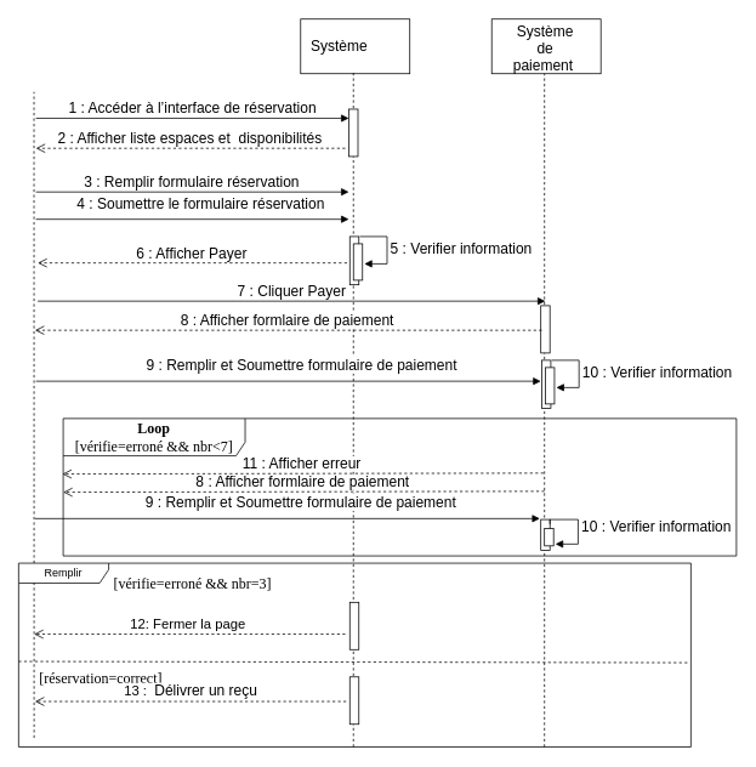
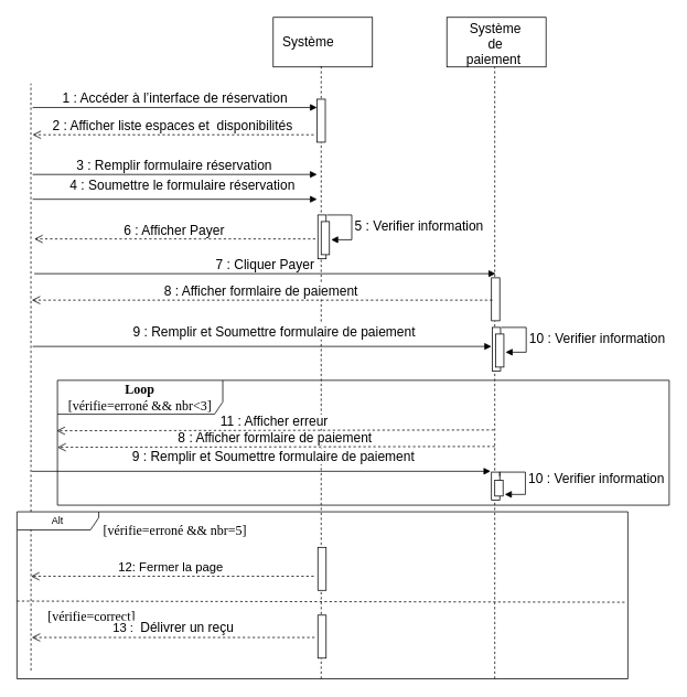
  <mxCell id="0" />
  <mxCell id="1" parent="0" />
  <mxCell id="2" value="" style="endArrow=none;dashed=1;html=1;rounded=0;" parent="1" edge="1"><mxGeometry width="50" height="50" relative="1" as="geometry"><mxPoint x="37" y="810" as="sourcePoint" /><mxPoint x="36.89" y="100" as="targetPoint" /></mxGeometry></mxCell>
  <mxCell id="3" value="" style="rounded=0;whiteSpace=wrap;html=1;" parent="1" vertex="1"><mxGeometry x="330" y="20" width="120" height="60" as="geometry" /></mxCell>
  <mxCell id="4" value="&lt;span style=&quot;font-size:12.0pt;line-height:107%;&lt;br/&gt;font-family:&amp;quot;Times New Roman&amp;quot;,serif;mso-fareast-font-family:Calibri;mso-fareast-theme-font:&lt;br/&gt;minor-latin;mso-ansi-language:FR;mso-fareast-language:EN-US;mso-bidi-language:&lt;br/&gt;AR-SA&quot;&gt;Système&amp;nbsp;&amp;nbsp;&lt;/span&gt;" style="text;html=1;align=center;verticalAlign=middle;whiteSpace=wrap;rounded=0;" parent="1" vertex="1"><mxGeometry x="347" y="35" width="60" height="30" as="geometry" /></mxCell>
  <mxCell id="5" value="" style="endArrow=none;dashed=1;html=1;rounded=0;" parent="1" edge="1"><mxGeometry width="50" height="50" relative="1" as="geometry"><mxPoint x="388" y="820" as="sourcePoint" /><mxPoint x="388" y="79" as="targetPoint" /></mxGeometry></mxCell>
  <mxCell id="6" value="" style="html=1;points=[[0,0,0,0,5],[0,1,0,0,-5],[1,0,0,0,5],[1,1,0,0,-5]];perimeter=orthogonalPerimeter;outlineConnect=0;targetShapes=umlLifeline;portConstraint=eastwest;newEdgeStyle={&quot;curved&quot;:0,&quot;rounded&quot;:0};" parent="1" vertex="1"><mxGeometry x="383" y="119" width="10" height="52" as="geometry" /></mxCell>
  <mxCell id="7" value="&lt;span style=&quot;font-size:12.0pt;line-height:107%;&lt;br/&gt;font-family:&amp;quot;Times New Roman&amp;quot;,serif;mso-fareast-font-family:Calibri;mso-fareast-theme-font:&lt;br/&gt;minor-latin;mso-ansi-language:FR;mso-fareast-language:EN-US;mso-bidi-language:&lt;br/&gt;AR-SA&quot;&gt;1 : Accéder à l’interface de réservation&lt;/span&gt;" style="html=1;verticalAlign=bottom;endArrow=block;curved=0;rounded=0;" parent="1" edge="1"><mxGeometry width="80" relative="1" as="geometry"><mxPoint x="39" y="129" as="sourcePoint" /><mxPoint x="383" y="129" as="targetPoint" /></mxGeometry></mxCell>
  <mxCell id="8" value="&lt;span style=&quot;font-size:12.0pt;line-height:107%;&lt;br/&gt;font-family:&amp;quot;Times New Roman&amp;quot;,serif;mso-fareast-font-family:Calibri;mso-fareast-theme-font:&lt;br/&gt;minor-latin;mso-ansi-language:FR;mso-fareast-language:EN-US;mso-bidi-language:&lt;br/&gt;AR-SA&quot;&gt;2 : Afficher liste espaces et&amp;nbsp; disponibilités&lt;/span&gt;" style="html=1;verticalAlign=bottom;endArrow=open;dashed=1;endSize=8;curved=0;rounded=0;" parent="1" edge="1"><mxGeometry x="0.004" relative="1" as="geometry"><mxPoint x="379" y="162" as="sourcePoint" /><mxPoint x="39" y="162" as="targetPoint" /><mxPoint as="offset" /></mxGeometry></mxCell>
  <mxCell id="9" value="&lt;span style=&quot;line-height: 107%;&quot;&gt;&lt;font style=&quot;font-size: 16px;&quot;&gt;4 : Soumettre le formulaire&amp;nbsp;&lt;/font&gt;&lt;/span&gt;&lt;span style=&quot;font-size:12.0pt;line-height:107%;&lt;br/&gt;font-family:&amp;quot;Times New Roman&amp;quot;,serif;mso-fareast-font-family:Calibri;mso-fareast-theme-font:&lt;br/&gt;minor-latin;mso-ansi-language:FR;mso-fareast-language:EN-US;mso-bidi-language:&lt;br/&gt;AR-SA&quot;&gt;réservation&lt;/span&gt;" style="html=1;verticalAlign=bottom;endArrow=block;curved=0;rounded=0;" parent="1" edge="1"><mxGeometry x="0.052" y="6" width="80" relative="1" as="geometry"><mxPoint x="39" y="240" as="sourcePoint" /><mxPoint x="383" y="240" as="targetPoint" /><mxPoint as="offset" /></mxGeometry></mxCell>
  <mxCell id="10" value="&lt;span style=&quot;line-height: 107%;&quot;&gt;&lt;font style=&quot;font-size: 16px;&quot;&gt;3 : Remplir formulaire&amp;nbsp;&lt;/font&gt;&lt;/span&gt;&lt;span style=&quot;font-size:12.0pt;line-height:107%;&lt;br/&gt;font-family:&amp;quot;Times New Roman&amp;quot;,serif;mso-fareast-font-family:Calibri;mso-fareast-theme-font:&lt;br/&gt;minor-latin;mso-ansi-language:FR;mso-fareast-language:EN-US;mso-bidi-language:&lt;br/&gt;AR-SA&quot;&gt;réservation&lt;/span&gt;" style="html=1;verticalAlign=bottom;endArrow=block;curved=0;rounded=0;" parent="1" edge="1"><mxGeometry x="-0.003" width="80" relative="1" as="geometry"><mxPoint x="39" y="210" as="sourcePoint" /><mxPoint x="383" y="210" as="targetPoint" /><mxPoint as="offset" /></mxGeometry></mxCell>
  <mxCell id="11" value="" style="endArrow=none;dashed=1;html=1;rounded=0;" parent="1" edge="1"><mxGeometry width="50" height="50" relative="1" as="geometry"><mxPoint x="598" y="820" as="sourcePoint" /><mxPoint x="598" y="79" as="targetPoint" /></mxGeometry></mxCell>
  <mxCell id="12" value="" style="rounded=0;whiteSpace=wrap;html=1;" parent="1" vertex="1"><mxGeometry x="540" y="20" width="120" height="60" as="geometry" /></mxCell>
  <mxCell id="13" value="&lt;span style=&quot;font-size: 16px;&quot;&gt;Système de paiement&amp;nbsp;&lt;/span&gt;" style="text;html=1;align=center;verticalAlign=middle;whiteSpace=wrap;rounded=0;" parent="1" vertex="1"><mxGeometry x="569" y="37" width="60" height="30" as="geometry" /></mxCell>
  <mxCell id="14" value="" style="endArrow=none;dashed=1;html=1;rounded=0;entryX=1.002;entryY=0.591;entryDx=0;entryDy=0;entryPerimeter=0;" parent="1" edge="1"><mxGeometry width="50" height="50" relative="1" as="geometry"><mxPoint x="20" y="726" as="sourcePoint" /><mxPoint x="757.478" y="727.382" as="targetPoint" /></mxGeometry></mxCell>
  <mxCell id="15" value="" style="html=1;points=[[0,0,0,0,5],[0,1,0,0,-5],[1,0,0,0,5],[1,1,0,0,-5]];perimeter=orthogonalPerimeter;outlineConnect=0;targetShapes=umlLifeline;portConstraint=eastwest;newEdgeStyle={&quot;curved&quot;:0,&quot;rounded&quot;:0};" parent="1" vertex="1"><mxGeometry x="384" y="259" width="10" height="53" as="geometry" /></mxCell>
  <mxCell id="16" value="" style="html=1;points=[[0,0,0,0,5],[0,1,0,0,-5],[1,0,0,0,5],[1,1,0,0,-5]];perimeter=orthogonalPerimeter;outlineConnect=0;targetShapes=umlLifeline;portConstraint=eastwest;newEdgeStyle={&quot;curved&quot;:0,&quot;rounded&quot;:0};" parent="1" vertex="1"><mxGeometry x="388" y="267" width="10" height="40" as="geometry" /></mxCell>
  <mxCell id="17" value="&lt;font style=&quot;font-size: 16px;&quot;&gt;5 : Verifier information&lt;/font&gt;" style="html=1;align=left;spacingLeft=2;endArrow=block;rounded=0;edgeStyle=orthogonalEdgeStyle;curved=0;rounded=0;" parent="1" edge="1"><mxGeometry relative="1" as="geometry"><mxPoint x="395" y="259" as="sourcePoint" /><Array as="points"><mxPoint x="425" y="289" /></Array><mxPoint x="400" y="289" as="targetPoint" /></mxGeometry></mxCell>
  <mxCell id="18" value="&lt;span style=&quot;font-size:12.0pt;line-height:107%;&lt;br/&gt;font-family:&amp;quot;Times New Roman&amp;quot;,serif;mso-fareast-font-family:Calibri;mso-fareast-theme-font:&lt;br/&gt;minor-latin;mso-ansi-language:FR;mso-fareast-language:EN-US;mso-bidi-language:&lt;br/&gt;AR-SA&quot;&gt;6 : Afficher Payer&lt;/span&gt;" style="html=1;verticalAlign=bottom;endArrow=open;dashed=1;endSize=8;curved=0;rounded=0;" parent="1" edge="1"><mxGeometry x="0.004" relative="1" as="geometry"><mxPoint x="381" y="288" as="sourcePoint" /><mxPoint x="41" y="288" as="targetPoint" /><mxPoint as="offset" /></mxGeometry></mxCell>
  <mxCell id="19" value="&lt;span style=&quot;font-size:12.0pt;line-height:107%;&lt;br/&gt;font-family:&amp;quot;Times New Roman&amp;quot;,serif;mso-fareast-font-family:Calibri;mso-fareast-theme-font:&lt;br/&gt;minor-latin;mso-ansi-language:FR;mso-fareast-language:EN-US;mso-bidi-language:&lt;br/&gt;AR-SA&quot;&gt;7 : Cliquer Payer&lt;/span&gt;" style="html=1;verticalAlign=bottom;endArrow=block;curved=0;rounded=0;" parent="1" edge="1"><mxGeometry width="80" relative="1" as="geometry"><mxPoint x="41" y="330" as="sourcePoint" /><mxPoint x="599" y="330" as="targetPoint" /></mxGeometry></mxCell>
  <mxCell id="20" value="" style="html=1;points=[[0,0,0,0,5],[0,1,0,0,-5],[1,0,0,0,5],[1,1,0,0,-5]];perimeter=orthogonalPerimeter;outlineConnect=0;targetShapes=umlLifeline;portConstraint=eastwest;newEdgeStyle={&quot;curved&quot;:0,&quot;rounded&quot;:0};" parent="1" vertex="1"><mxGeometry x="594" y="335" width="10" height="52" as="geometry" /></mxCell>
  <mxCell id="21" value="&lt;span style=&quot;font-size:12.0pt;line-height:107%;&lt;br/&gt;font-family:&amp;quot;Times New Roman&amp;quot;,serif;mso-fareast-font-family:Calibri;mso-fareast-theme-font:&lt;br/&gt;minor-latin;mso-ansi-language:FR;mso-fareast-language:EN-US;mso-bidi-language:&lt;br/&gt;AR-SA&quot;&gt;8 : Afficher formlaire de paiement&lt;/span&gt;" style="html=1;verticalAlign=bottom;endArrow=open;dashed=1;endSize=8;curved=0;rounded=0;" parent="1" edge="1"><mxGeometry x="0.004" relative="1" as="geometry"><mxPoint x="595" y="362" as="sourcePoint" /><mxPoint x="38" y="362" as="targetPoint" /><mxPoint as="offset" /></mxGeometry></mxCell>
  <mxCell id="22" value="&lt;span style=&quot;font-size: 16px;&quot;&gt;9 : Remplir et Soumettre formulaire de paiement&lt;/span&gt;" style="html=1;verticalAlign=bottom;endArrow=block;curved=0;rounded=0;" parent="1" edge="1"><mxGeometry x="0.052" y="6" width="80" relative="1" as="geometry"><mxPoint x="39" y="418" as="sourcePoint" /><mxPoint x="594" y="418" as="targetPoint" /><mxPoint as="offset" /></mxGeometry></mxCell>
  <mxCell id="23" value="" style="html=1;points=[[0,0,0,0,5],[0,1,0,0,-5],[1,0,0,0,5],[1,1,0,0,-5]];perimeter=orthogonalPerimeter;outlineConnect=0;targetShapes=umlLifeline;portConstraint=eastwest;newEdgeStyle={&quot;curved&quot;:0,&quot;rounded&quot;:0};" parent="1" vertex="1"><mxGeometry x="595" y="395" width="10" height="53" as="geometry" /></mxCell>
  <mxCell id="24" value="" style="html=1;points=[[0,0,0,0,5],[0,1,0,0,-5],[1,0,0,0,5],[1,1,0,0,-5]];perimeter=orthogonalPerimeter;outlineConnect=0;targetShapes=umlLifeline;portConstraint=eastwest;newEdgeStyle={&quot;curved&quot;:0,&quot;rounded&quot;:0};" parent="1" vertex="1"><mxGeometry x="599" y="403" width="10" height="40" as="geometry" /></mxCell>
  <mxCell id="25" value="&lt;font style=&quot;font-size: 16px;&quot;&gt;10 : Verifier information&lt;/font&gt;" style="html=1;align=left;spacingLeft=2;endArrow=block;rounded=0;edgeStyle=orthogonalEdgeStyle;curved=0;rounded=0;" parent="1" edge="1"><mxGeometry relative="1" as="geometry"><mxPoint x="606" y="395" as="sourcePoint" /><Array as="points"><mxPoint x="636" y="425" /></Array><mxPoint x="611" y="425" as="targetPoint" /></mxGeometry></mxCell>
- <mxCell id="26" value="&lt;span style=&quot;font-family: &amp;quot;Times New Roman&amp;quot;, serif; font-size: 12pt; text-align: justify; background-color: transparent; color: light-dark(rgb(0, 0, 0), rgb(255, 255, 255));&quot;&gt;&lt;b&gt;Loop&lt;/b&gt;&lt;br&gt;[vérifie=erroné &amp;amp;&amp;amp; nbr&amp;lt;7]&lt;/span&gt;" style="shape=umlFrame;whiteSpace=wrap;html=1;pointerEvents=0;width=200;height=41;" parent="1" vertex="1"><mxGeometry x="69" y="459" width="740" height="151" as="geometry" /></mxCell>
+ <mxCell id="26" value="&lt;span style=&quot;font-family: &amp;quot;Times New Roman&amp;quot;, serif; font-size: 12pt; text-align: justify; background-color: transparent; color: light-dark(rgb(0, 0, 0), rgb(255, 255, 255));&quot;&gt;&lt;b&gt;Loop&lt;/b&gt;&lt;br&gt;[vérifie=erroné &amp;amp;&amp;amp; nbr&amp;lt;3]&lt;/span&gt;" style="shape=umlFrame;whiteSpace=wrap;html=1;pointerEvents=0;width=200;height=41;" parent="1" vertex="1"><mxGeometry x="69" y="459" width="740" height="151" as="geometry" /></mxCell>
  <mxCell id="27" value="&lt;span style=&quot;font-size: 16px;&quot;&gt;9 : Remplir et Soumettre formulaire de paiement&lt;/span&gt;" style="html=1;verticalAlign=bottom;endArrow=block;curved=0;rounded=0;" parent="1" edge="1"><mxGeometry x="0.052" y="6" width="80" relative="1" as="geometry"><mxPoint x="38" y="569" as="sourcePoint" /><mxPoint x="593" y="569" as="targetPoint" /><mxPoint as="offset" /></mxGeometry></mxCell>
  <mxCell id="28" value="" style="html=1;points=[[0,0,0,0,5],[0,1,0,0,-5],[1,0,0,0,5],[1,1,0,0,-5]];perimeter=orthogonalPerimeter;outlineConnect=0;targetShapes=umlLifeline;portConstraint=eastwest;newEdgeStyle={&quot;curved&quot;:0,&quot;rounded&quot;:0};" parent="1" vertex="1"><mxGeometry x="594" y="570" width="10" height="34" as="geometry" /></mxCell>
  <mxCell id="29" value="" style="html=1;points=[[0,0,0,0,5],[0,1,0,0,-5],[1,0,0,0,5],[1,1,0,0,-5]];perimeter=orthogonalPerimeter;outlineConnect=0;targetShapes=umlLifeline;portConstraint=eastwest;newEdgeStyle={&quot;curved&quot;:0,&quot;rounded&quot;:0};" parent="1" vertex="1"><mxGeometry x="598" y="580" width="10" height="19" as="geometry" /></mxCell>
  <mxCell id="30" value="&lt;font style=&quot;font-size: 16px;&quot;&gt;10 : Verifier information&lt;/font&gt;" style="html=1;align=left;spacingLeft=2;endArrow=block;rounded=0;edgeStyle=orthogonalEdgeStyle;curved=0;rounded=0;exitX=1;exitY=0;exitDx=0;exitDy=5;exitPerimeter=0;" parent="1" source="28" edge="1"><mxGeometry relative="1" as="geometry"><mxPoint x="610" y="570" as="sourcePoint" /><Array as="points"><mxPoint x="604" y="570" /><mxPoint x="635" y="570" /><mxPoint x="635" y="597" /></Array><mxPoint x="610" y="597" as="targetPoint" /></mxGeometry></mxCell>
- <mxCell id="31" value="Remplir" style="shape=umlFrame;whiteSpace=wrap;html=1;pointerEvents=0;width=99;height=22;" parent="1" vertex="1"><mxGeometry x="20" y="618" width="739" height="202" as="geometry" /></mxCell>
- <mxCell id="32" value="&lt;p style=&quot;text-align:justify;line-height:150%&quot; class=&quot;MsoNormal&quot;&gt;&lt;span style=&quot;font-size:12.0pt;line-height:150%;font-family:&amp;quot;Times New Roman&amp;quot;,serif&quot;&gt;&amp;nbsp;[vérifie=erroné &amp;amp;&amp;amp; nbr=3]&lt;/span&gt;&lt;/p&gt;" style="text;html=1;align=center;verticalAlign=middle;resizable=0;points=[];autosize=1;strokeColor=none;fillColor=none;" parent="1" vertex="1"><mxGeometry x="109" y="610" width="200" height="60" as="geometry" /></mxCell>
- <mxCell id="33" value="&lt;p style=&quot;text-align:justify;line-height:150%&quot; class=&quot;MsoNormal&quot;&gt;&lt;span style=&quot;font-size:12.0pt;line-height:150%;font-family:&amp;quot;Times New Roman&amp;quot;,serif&quot;&gt;&amp;nbsp;[réservation=correct]&lt;/span&gt;&lt;/p&gt;" style="text;html=1;align=center;verticalAlign=middle;resizable=0;points=[];autosize=1;strokeColor=none;fillColor=none;" parent="1" vertex="1"><mxGeometry x="43" y="714" width="130" height="60" as="geometry" /></mxCell>
+ <mxCell id="31" value="Alt" style="shape=umlFrame;whiteSpace=wrap;html=1;pointerEvents=0;width=99;height=22;" parent="1" vertex="1"><mxGeometry x="20" y="618" width="739" height="202" as="geometry" /></mxCell>
+ <mxCell id="32" value="&lt;p style=&quot;text-align:justify;line-height:150%&quot; class=&quot;MsoNormal&quot;&gt;&lt;span style=&quot;font-size:12.0pt;line-height:150%;font-family:&amp;quot;Times New Roman&amp;quot;,serif&quot;&gt;&amp;nbsp;[vérifie=erroné &amp;amp;&amp;amp; nbr=5]&lt;/span&gt;&lt;/p&gt;" style="text;html=1;align=center;verticalAlign=middle;resizable=0;points=[];autosize=1;strokeColor=none;fillColor=none;" parent="1" vertex="1"><mxGeometry x="109" y="610" width="200" height="60" as="geometry" /></mxCell>
+ <mxCell id="33" value="&lt;p style=&quot;text-align:justify;line-height:150%&quot; class=&quot;MsoNormal&quot;&gt;&lt;span style=&quot;font-size:12.0pt;line-height:150%;font-family:&amp;quot;Times New Roman&amp;quot;,serif&quot;&gt;&amp;nbsp;[vérifie=correct]&lt;/span&gt;&lt;/p&gt;" style="text;html=1;align=center;verticalAlign=middle;resizable=0;points=[];autosize=1;strokeColor=none;fillColor=none;" parent="1" vertex="1"><mxGeometry x="43" y="714" width="130" height="60" as="geometry" /></mxCell>
  <mxCell id="34" value="" style="html=1;points=[[0,0,0,0,5],[0,1,0,0,-5],[1,0,0,0,5],[1,1,0,0,-5]];perimeter=orthogonalPerimeter;outlineConnect=0;targetShapes=umlLifeline;portConstraint=eastwest;newEdgeStyle={&quot;curved&quot;:0,&quot;rounded&quot;:0};" parent="1" vertex="1"><mxGeometry x="384" y="661" width="10" height="52" as="geometry" /></mxCell>
  <mxCell id="35" value="" style="html=1;points=[[0,0,0,0,5],[0,1,0,0,-5],[1,0,0,0,5],[1,1,0,0,-5]];perimeter=orthogonalPerimeter;outlineConnect=0;targetShapes=umlLifeline;portConstraint=eastwest;newEdgeStyle={&quot;curved&quot;:0,&quot;rounded&quot;:0};" parent="1" vertex="1"><mxGeometry x="384" y="743" width="10" height="52" as="geometry" /></mxCell>
  <mxCell id="36" value="&lt;font style=&quot;font-size: 15px;&quot;&gt;12:&amp;nbsp;&lt;span style=&quot;background-color: light-dark(#ffffff, var(--ge-dark-color, #121212)); color: light-dark(rgb(0, 0, 0), rgb(255, 255, 255));&quot;&gt;Fermer la page&amp;nbsp;&lt;/span&gt;&lt;/font&gt;" style="html=1;verticalAlign=bottom;endArrow=open;dashed=1;endSize=8;curved=0;rounded=0;" parent="1" edge="1"><mxGeometry relative="1" as="geometry"><mxPoint x="379" y="696" as="sourcePoint" /><mxPoint x="37" y="696" as="targetPoint" /></mxGeometry></mxCell>
  <mxCell id="37" value="&lt;span style=&quot;font-size: 15px;&quot;&gt;13 :&amp;nbsp;&amp;nbsp;&lt;/span&gt;&lt;span style=&quot;font-size:12.0pt;line-height:107%;&lt;br/&gt;font-family:&amp;quot;Times New Roman&amp;quot;,serif;mso-fareast-font-family:Calibri;mso-fareast-theme-font:&lt;br/&gt;minor-latin;mso-ansi-language:FR;mso-fareast-language:EN-US;mso-bidi-language:&lt;br/&gt;AR-SA&quot;&gt;Délivrer un reçu&lt;/span&gt;" style="html=1;verticalAlign=bottom;endArrow=open;dashed=1;endSize=8;curved=0;rounded=0;" parent="1" edge="1"><mxGeometry relative="1" as="geometry"><mxPoint x="380" y="770" as="sourcePoint" /><mxPoint x="38" y="770" as="targetPoint" /></mxGeometry></mxCell>
  <mxCell id="38" value="&lt;span style=&quot;font-size:12.0pt;line-height:107%;&lt;br/&gt;font-family:&amp;quot;Times New Roman&amp;quot;,serif;mso-fareast-font-family:Calibri;mso-fareast-theme-font:&lt;br/&gt;minor-latin;mso-ansi-language:FR;mso-fareast-language:EN-US;mso-bidi-language:&lt;br/&gt;AR-SA&quot;&gt;8 : Afficher formlaire de paiement&lt;/span&gt;" style="html=1;verticalAlign=bottom;endArrow=open;dashed=1;endSize=8;curved=0;rounded=0;" parent="1" edge="1"><mxGeometry x="0.004" relative="1" as="geometry"><mxPoint x="598" y="539" as="sourcePoint" /><mxPoint x="69" y="540" as="targetPoint" /><mxPoint as="offset" /></mxGeometry></mxCell>
  <mxCell id="39" value="&lt;span style=&quot;font-size:12.0pt;line-height:107%;&lt;br/&gt;font-family:&amp;quot;Times New Roman&amp;quot;,serif;mso-fareast-font-family:Calibri;mso-fareast-theme-font:&lt;br/&gt;minor-latin;mso-ansi-language:FR;mso-fareast-language:EN-US;mso-bidi-language:&lt;br/&gt;AR-SA&quot;&gt;11 : Afficher erreur&lt;/span&gt;" style="html=1;verticalAlign=bottom;endArrow=open;dashed=1;endSize=8;curved=0;rounded=0;" parent="1" edge="1"><mxGeometry x="0.004" relative="1" as="geometry"><mxPoint x="597" y="519" as="sourcePoint" /><mxPoint x="68" y="520" as="targetPoint" /><mxPoint as="offset" /></mxGeometry></mxCell>
